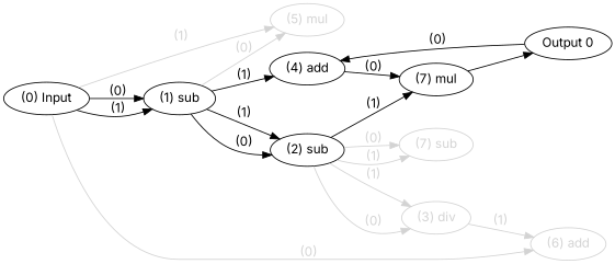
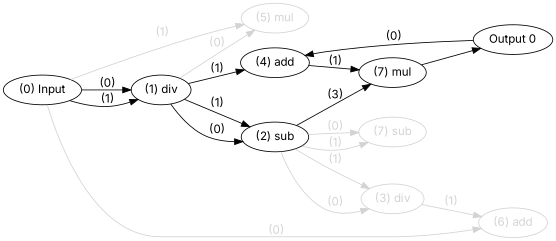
  digraph {
    fontname=Inter
    rankdir=LR
    node [color=black fontcolor=black fontname=Inter labelfontcolor=black]
    edge [bold=true color=black fontcolor=black fontname=Inter labelfontcolor=black]
    n1 [label="(0) Input"]
    n2 [label="Output 0"]
-   n3 [label="(1) sub"]
+   n3 [label="(1) div"]
    n4 [color=lightgrey fontcolor=lightgrey label="(5) mul" labelfontcolor=lightgrey]
    n5 [color=lightgrey fontcolor=lightgrey label="(6) add" labelfontcolor=lightgrey]
    n6 [label="(4) add"]
    n7 [label="(2) sub"]
    n8 [color=lightgrey fontcolor=lightgrey label="(3) div" labelfontcolor=lightgrey]
    n9 [color=lightgrey fontcolor=lightgrey label="(7) sub" labelfontcolor=lightgrey]
    n10 [label="(7) mul"]
    subgraph sub_1 {
      rank=source
      n1
    }
    subgraph sub_2 {
      rank=max
      n2
    }
    n1 -> n3 [label=" (0)"]
    n1 -> n3 [label=" (1)"]
    n1 -> n4 [color=lightgrey fontcolor=lightgrey label=" (1)" labelfontcolor=lightgrey]
    n1 -> n5 [color=lightgrey fontcolor=lightgrey label=" (0)" labelfontcolor=lightgrey]
    n2 -> n6 [label=" (0)"]
    n3 -> n4 [color=lightgrey fontcolor=lightgrey label=" (0)" labelfontcolor=lightgrey]
    n3 -> n6 [label=" (1)"]
    n3 -> n7 [label=" (0)"]
    n3 -> n7 [label=" (1)"]
-   n6 -> n10 [label=" (0)"]
+   n6 -> n10 [label=" (1)"]
    n7 -> n8 [color=lightgrey fontcolor=lightgrey label=" (0)" labelfontcolor=lightgrey]
    n7 -> n8 [color=lightgrey fontcolor=lightgrey label=" (1)" labelfontcolor=lightgrey]
    n7 -> n9 [color=lightgrey fontcolor=lightgrey label=" (0)" labelfontcolor=lightgrey]
    n7 -> n9 [color=lightgrey fontcolor=lightgrey label=" (1)" labelfontcolor=lightgrey]
-   n7 -> n10 [label=" (1)"]
+   n7 -> n10 [label=" (3)"]
    n8 -> n5 [color=lightgrey fontcolor=lightgrey label=" (1)" labelfontcolor=lightgrey]
    n10 -> n2
  }
